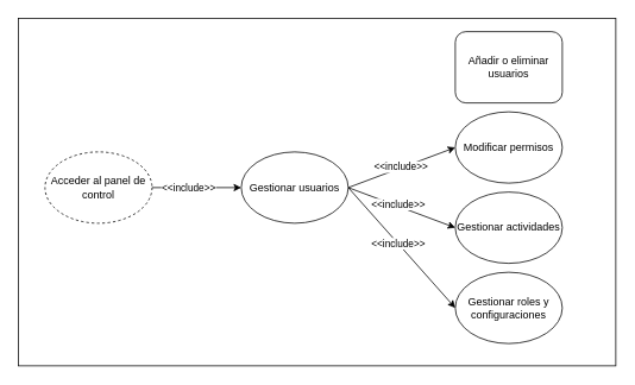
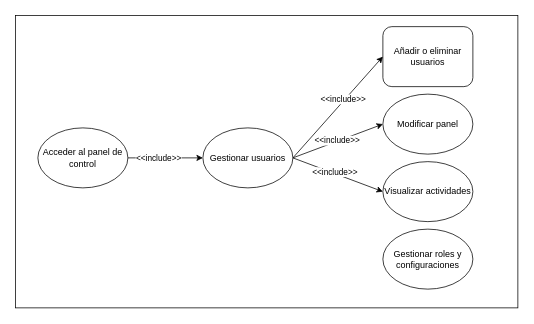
  <mxCell id="0" />
  <mxCell id="1" parent="0" />
  <mxCell id="2" value="" style="rounded=0;whiteSpace=wrap;html=1;" vertex="1" parent="1"><mxGeometry x="20" y="20" width="670" height="390" as="geometry" /></mxCell>
  <mxCell id="3" style="edgeStyle=none;rounded=0;orthogonalLoop=1;jettySize=auto;html=1;exitX=1;exitY=0.5;exitDx=0;exitDy=0;" edge="1" parent="1" source="5" target="18"><mxGeometry relative="1" as="geometry" /></mxCell>
  <mxCell id="4" value="&amp;lt;&amp;lt;include&amp;gt;&amp;gt;" style="edgeLabel;html=1;align=center;verticalAlign=middle;resizable=0;points=[];" connectable="0" vertex="1" parent="3"><mxGeometry x="-0.2" relative="1" as="geometry"><mxPoint as="offset" /></mxGeometry></mxCell>
- <mxCell id="5" value="Acceder al panel de control" style="ellipse;whiteSpace=wrap;html=1;dashed=1;" vertex="1" parent="1"><mxGeometry x="50" y="170" width="120" height="80" as="geometry" /></mxCell>
+ <mxCell id="5" value="Acceder al panel de control" style="ellipse;whiteSpace=wrap;html=1;" vertex="1" parent="1"><mxGeometry x="50" y="170" width="120" height="80" as="geometry" /></mxCell>
  <mxCell id="6" value="Gestionar roles y configuraciones" style="ellipse;whiteSpace=wrap;html=1;" vertex="1" parent="1"><mxGeometry x="510" y="305" width="120" height="80" as="geometry" /></mxCell>
- <mxCell id="7" value="Gestionar actividades" style="ellipse;whiteSpace=wrap;html=1;" vertex="1" parent="1"><mxGeometry x="510" y="215" width="120" height="80" as="geometry" /></mxCell>
- <mxCell id="8" value="Modificar permisos" style="ellipse;whiteSpace=wrap;html=1;" vertex="1" parent="1"><mxGeometry x="510" y="125" width="120" height="80" as="geometry" /></mxCell>
+ <mxCell id="7" value="Visualizar actividades" style="ellipse;whiteSpace=wrap;html=1;" vertex="1" parent="1"><mxGeometry x="510" y="215" width="120" height="80" as="geometry" /></mxCell>
+ <mxCell id="8" value="Modificar panel" style="ellipse;whiteSpace=wrap;html=1;" vertex="1" parent="1"><mxGeometry x="510" y="125" width="120" height="80" as="geometry" /></mxCell>
  <mxCell id="9" value="Añadir o eliminar usuarios" style="whiteSpace=wrap;html=1;rounded=1;" vertex="1" parent="1"><mxGeometry x="510" y="35" width="120" height="80" as="geometry" /></mxCell>
+ <mxCell id="10" style="edgeStyle=none;rounded=0;orthogonalLoop=1;jettySize=auto;html=1;exitX=1;exitY=0.5;exitDx=0;exitDy=0;entryX=0;entryY=0.5;entryDx=0;entryDy=0;" edge="1" parent="1" source="18" target="9"><mxGeometry relative="1" as="geometry" /></mxCell>
+ <mxCell id="11" value="&amp;lt;&amp;lt;include&amp;gt;&amp;gt;" style="edgeLabel;html=1;align=center;verticalAlign=middle;resizable=0;points=[];" connectable="0" vertex="1" parent="10"><mxGeometry x="0.138" y="2" relative="1" as="geometry"><mxPoint as="offset" /></mxGeometry></mxCell>
  <mxCell id="12" style="edgeStyle=none;rounded=0;orthogonalLoop=1;jettySize=auto;html=1;exitX=1;exitY=0.5;exitDx=0;exitDy=0;entryX=0;entryY=0.5;entryDx=0;entryDy=0;" edge="1" parent="1" source="18" target="8"><mxGeometry relative="1" as="geometry" /></mxCell>
  <mxCell id="13" value="&amp;lt;&amp;lt;include&amp;gt;&amp;gt;" style="edgeLabel;html=1;align=center;verticalAlign=middle;resizable=0;points=[];" connectable="0" vertex="1" parent="12"><mxGeometry x="-0.012" y="1" relative="1" as="geometry"><mxPoint as="offset" /></mxGeometry></mxCell>
  <mxCell id="14" style="edgeStyle=none;rounded=0;orthogonalLoop=1;jettySize=auto;html=1;exitX=1;exitY=0.5;exitDx=0;exitDy=0;entryX=0;entryY=0.5;entryDx=0;entryDy=0;" edge="1" parent="1" source="18" target="7"><mxGeometry relative="1" as="geometry" /></mxCell>
  <mxCell id="15" value="&amp;lt;&amp;lt;include&amp;gt;&amp;gt;" style="edgeLabel;html=1;align=center;verticalAlign=middle;resizable=0;points=[];" connectable="0" vertex="1" parent="14"><mxGeometry x="-0.078" y="2" relative="1" as="geometry"><mxPoint as="offset" /></mxGeometry></mxCell>
- <mxCell id="16" style="edgeStyle=none;rounded=0;orthogonalLoop=1;jettySize=auto;html=1;exitX=1;exitY=0.5;exitDx=0;exitDy=0;entryX=0;entryY=0.5;entryDx=0;entryDy=0;" edge="1" parent="1" source="18" target="6"><mxGeometry relative="1" as="geometry" /></mxCell>
- <mxCell id="17" value="&amp;lt;&amp;lt;include&amp;gt;&amp;gt;" style="edgeLabel;html=1;align=center;verticalAlign=middle;resizable=0;points=[];" connectable="0" vertex="1" parent="16"><mxGeometry x="-0.075" y="1" relative="1" as="geometry"><mxPoint x="-1" as="offset" /></mxGeometry></mxCell>
  <mxCell id="18" value="Gestionar usuarios" style="ellipse;whiteSpace=wrap;html=1;" vertex="1" parent="1"><mxGeometry x="270" y="170" width="120" height="80" as="geometry" /></mxCell>
